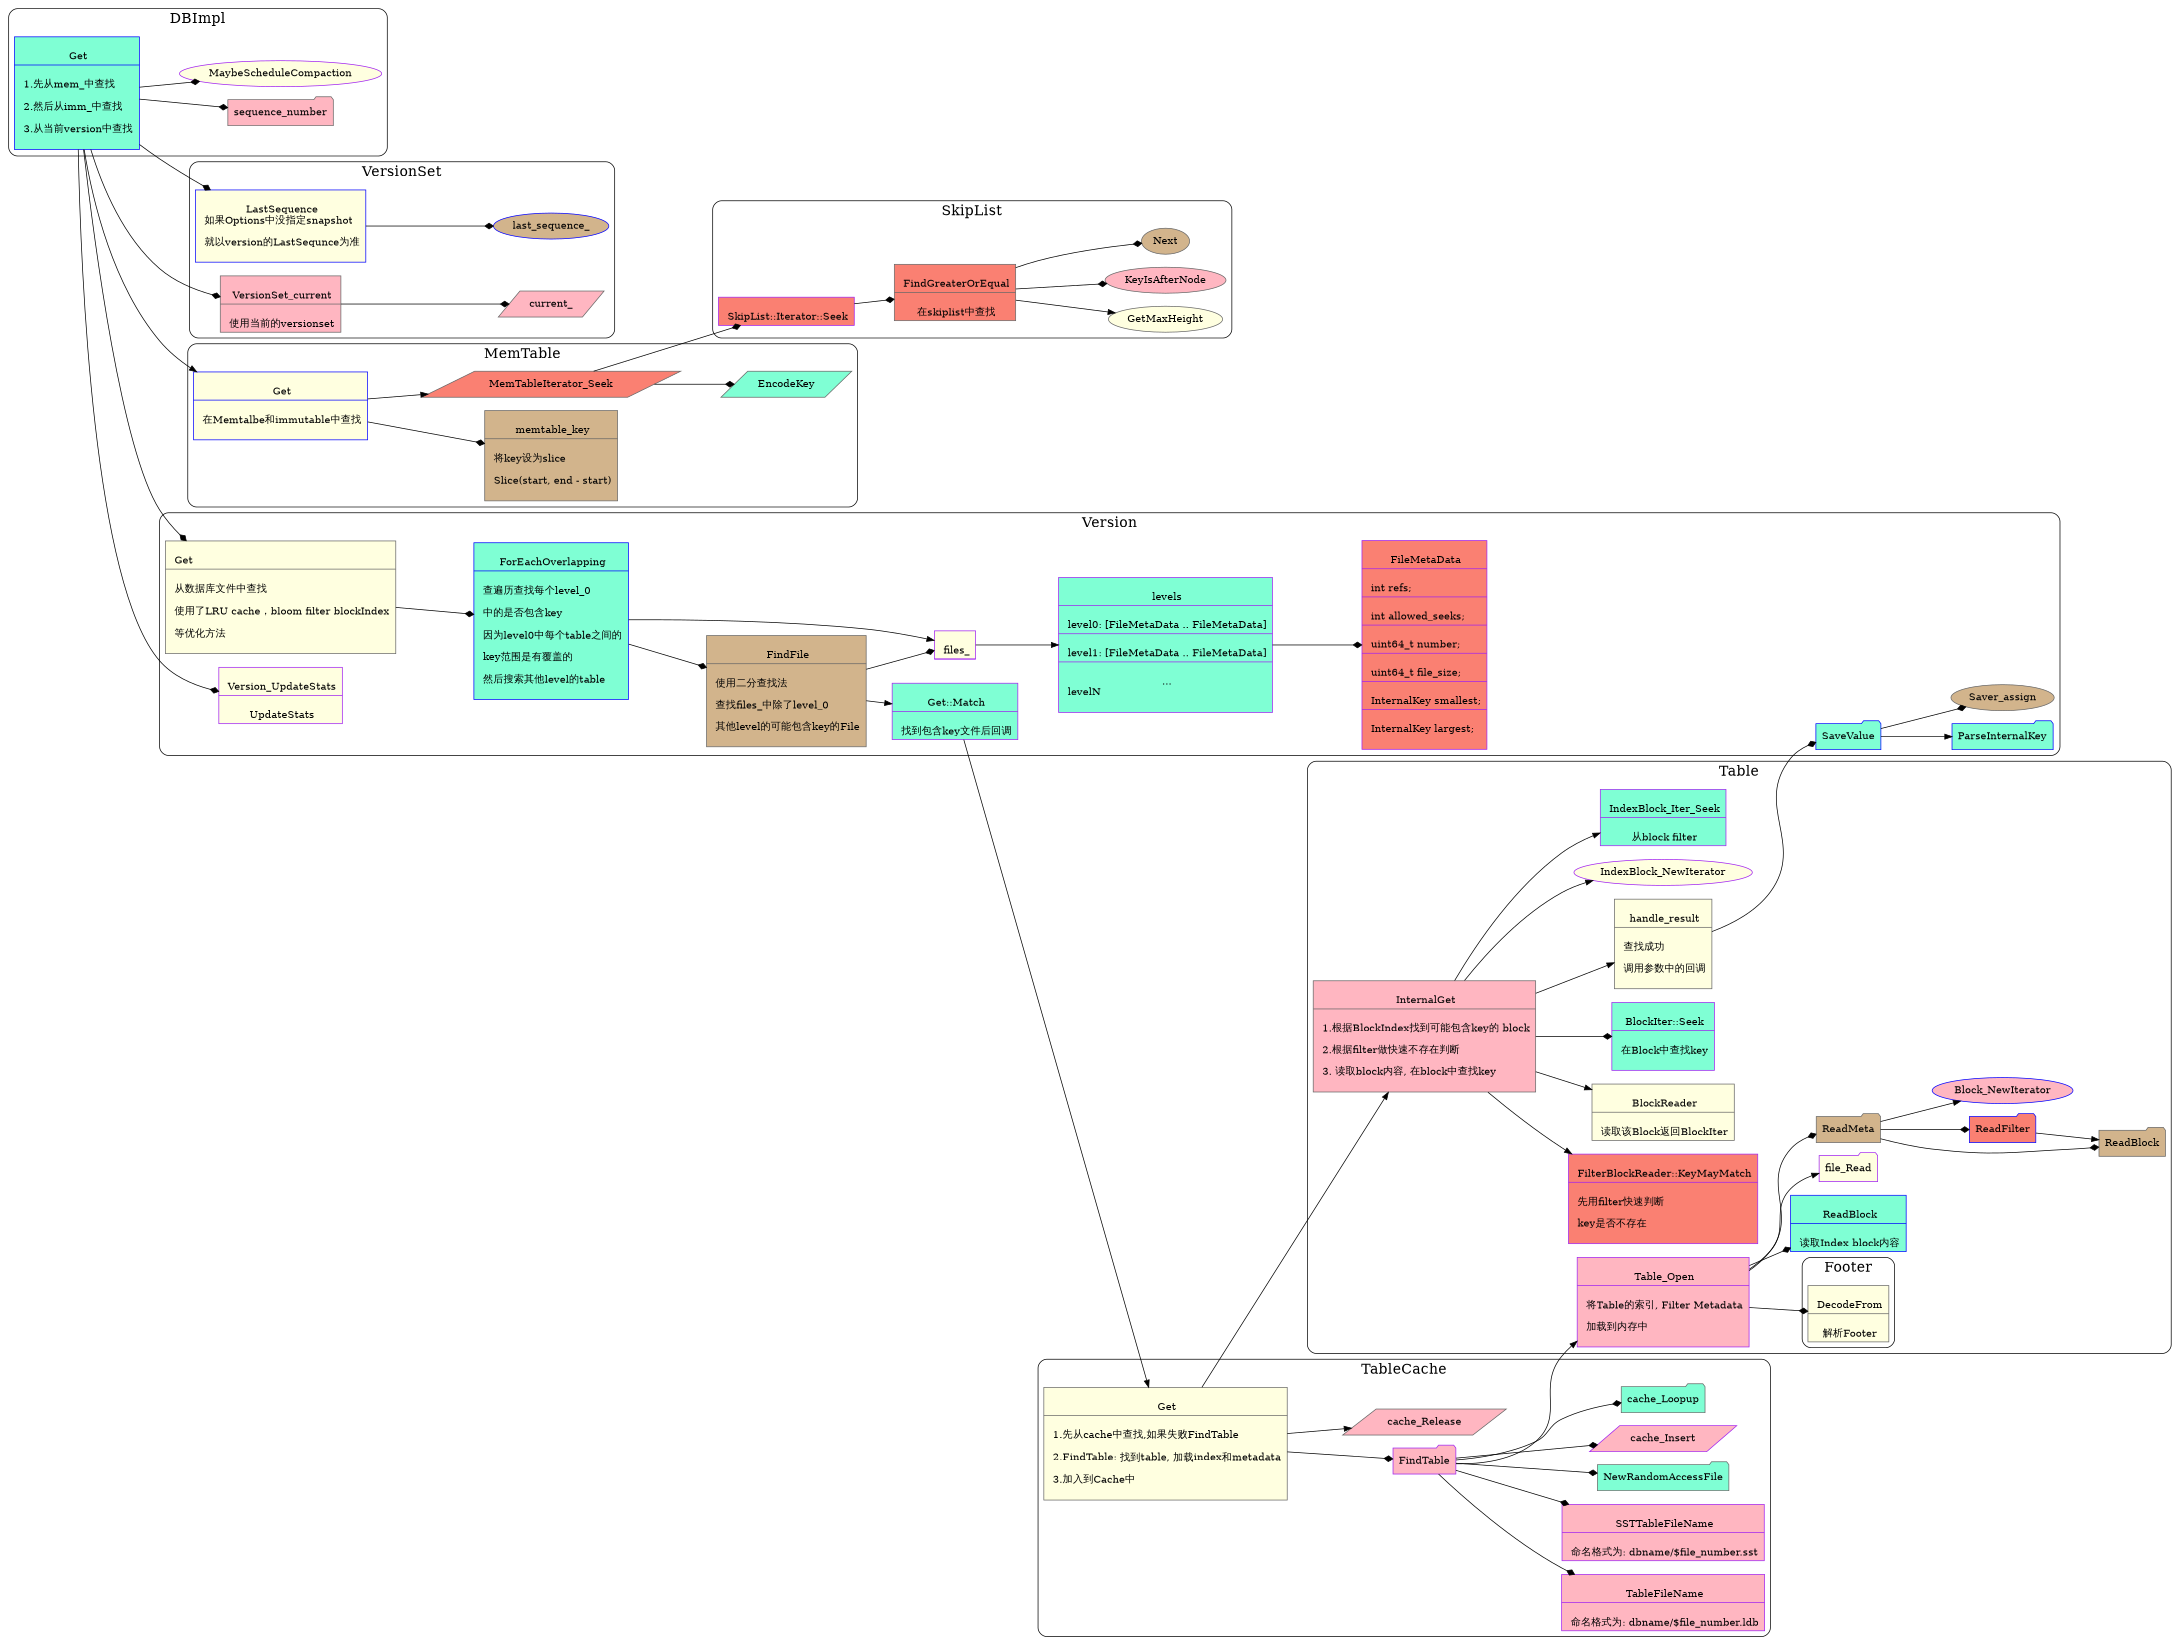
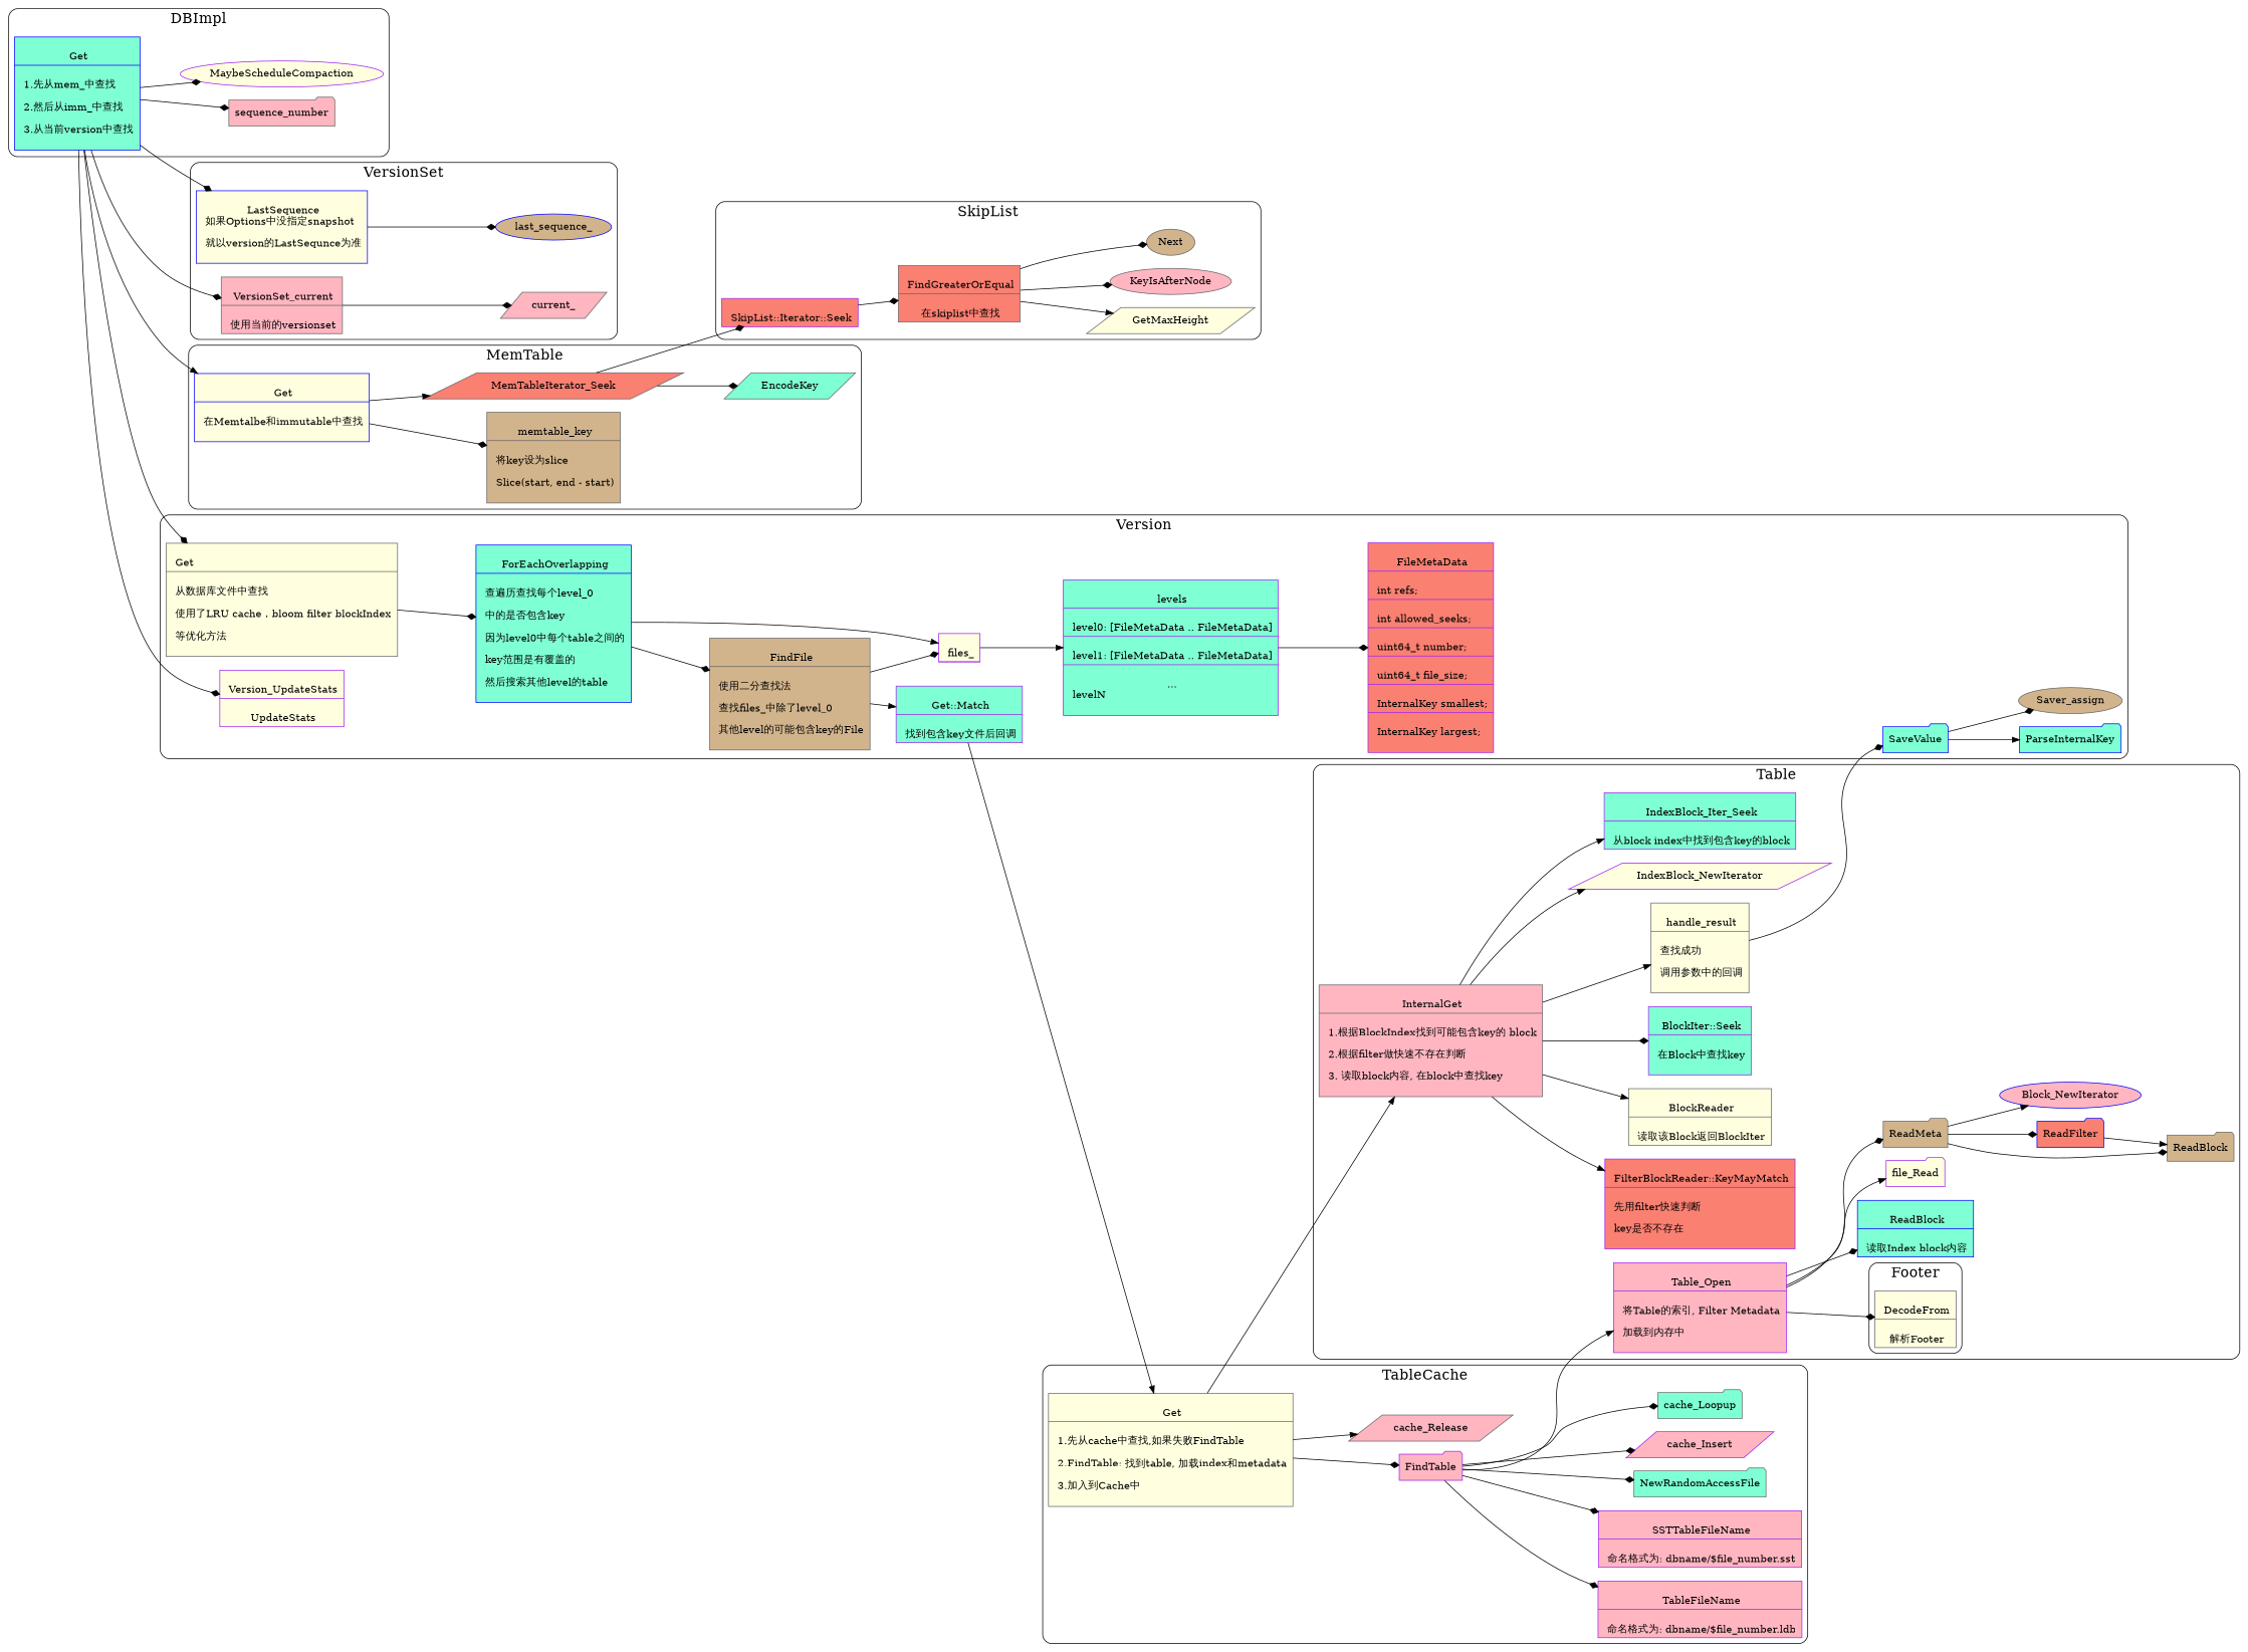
  digraph {
    newrank=true
    rankdir=LR
    node [color=gray40 fillcolor=lightyellow shape=record style=filled]
    edge [arrowhead=diamond]
    n1 [color=blue label="{{\n        LastSequence\n        如果Options中没指定snapshot\l \n        就以version的LastSequnce为准\l\n      }}"]
    last_sequence_ [color=blue fillcolor=tan shape=ellipse]
    n3 [fillcolor=lightpink label="{{\n        VersionSet_current|\n        使用当前的versionset\n      }}"]
    current_ [fillcolor=lightpink shape=parallelogram]
    n5 [label="{{\n          DecodeFrom|\n          解析Footer\n        }}"]
    n6 [color=purple fillcolor=lightpink label="{{\n        Table_Open|\n        将Table的索引, Filter Metadata\l \n        加载到内存中\l\n      }}"]
    n7 [color=blue fillcolor=aquamarine label="{{\n        ReadBlock|\n        读取Index block内容\n      }}"]
    file_Read [color=purple shape=folder]
    ReadMeta [fillcolor=tan shape=folder]
    ReadBlock [fillcolor=tan shape=folder]
    ReadFilter [color=blue fillcolor=salmon shape=folder]
    Block_NewIterator [color=blue fillcolor=lightpink shape=ellipse]
-   n13 [color=purple fillcolor=aquamarine label="{{\n        IndexBlock_Iter_Seek|\n        从block filter\n      }}"]
+   n13 [color=purple fillcolor=aquamarine label="{{\n        IndexBlock_Iter_Seek|\n        从block index中找到包含key的block\n      }}"]
    n14 [color=purple fillcolor=salmon label="{{\n        FilterBlockReader::KeyMayMatch|\n        先用filter快速判断\l \n        key是否不存在\l\n      }}"]
    n15 [label="{{\n        BlockReader|\n        读取该Block返回BlockIter\n      }}"]
    n16 [color=purple fillcolor=aquamarine label="{{\n        BlockIter::Seek|\n        在Block中查找key\l\n      }}"]
    n17 [label="{{\n        handle_result|\n        查找成功\l \n        调用参数中的回调\l\n      }}"]
    n18 [fillcolor=lightpink label="{{\n        InternalGet|\n        1.根据BlockIndex找到可能包含key的 block\l \n        2.根据filter做快速不存在判断\l \n        3. 读取block内容, 在block中查找key\l\n      }}"]
-   IndexBlock_NewIterator [color=purple shape=ellipse]
+   IndexBlock_NewIterator [color=purple shape=parallelogram]
    n20 [color=purple fillcolor=salmon label="{{\n        SkipList::Iterator::Seek\n      }}"]
    n21 [fillcolor=salmon label="{{\n        FindGreaterOrEqual|\n        在skiplist中查找\n      }}"]
-   GetMaxHeight [shape=ellipse]
+   GetMaxHeight [shape=parallelogram]
    KeyIsAfterNode [fillcolor=lightpink shape=ellipse]
    Next [fillcolor=tan shape=ellipse]
    n25 [color=blue label="{{\n        Get|\n        在Memtalbe和immutable中查找\l\n      }}"]
    n26 [fillcolor=tan label="{{\n        memtable_key|\n        将key设为slice\l\n        Slice(start, end - start)\l\n      }}"]
    MemTableIterator_Seek [fillcolor=salmon shape=parallelogram]
    EncodeKey [fillcolor=aquamarine shape=parallelogram]
    n29 [label="{{\n        Get|\n        1.先从cache中查找,如果失败FindTable\l\n        2.FindTable: 找到table, 加载index和metadata\l\n        3.加入到Cache中\l\n      }}"]
    FindTable [color=purple fillcolor=lightpink shape=folder]
    cache_Release [fillcolor=lightpink shape=parallelogram]
    n32 [color=purple fillcolor=lightpink label="{{\n        TableFileName|\n        命名格式为: dbname/$file_number.ldb\n      }}"]
    n33 [color=purple fillcolor=lightpink label="{{\n        SSTTableFileName|\n        命名格式为: dbname/$file_number.sst\n      }}"]
    NewRandomAccessFile [fillcolor=aquamarine shape=folder]
    cache_Insert [color=purple fillcolor=lightpink shape=parallelogram]
    cache_Loopup [fillcolor=aquamarine shape=folder]
    SaveValue [color=blue fillcolor=aquamarine shape=folder]
    ParseInternalKey [color=blue fillcolor=aquamarine shape=folder]
    Saver_assign [fillcolor=tan shape=ellipse]
    n40 [color=purple fillcolor=salmon label="{{\n        FileMetaData|\n        int refs;\l|\n        int allowed_seeks;\l|\n        uint64_t number;\l|\n        uint64_t file_size;\l|\n        InternalKey smallest;\l|\n        InternalKey largest;\l\n      }}"]
    n41 [color=purple label="{{\n        files_|\n        <FileMetaData> std::Vector\<FileMetaData*\>\l files_[config::kNumLevels];\n      }}"]
    n42 [color=purple fillcolor=aquamarine label="{{\n        levels|\n        level0: [FileMetaData .. FileMetaData]\l|\n        level1: [FileMetaData .. FileMetaData]\l|\n        ...\n        levelN\l\n      }}"]
    n43 [fillcolor=tan label="{{\n        FindFile|\n        使用二分查找法\l \n        查找files_中除了level_0\l \n        其他level的可能包含key的File\l\n      }}"]
    n44 [color=purple fillcolor=aquamarine label="{{\n        Get::Match|\n        找到包含key文件后回调\n      }}"]
    n45 [color=blue fillcolor=aquamarine label="{{\n        ForEachOverlapping|\n        查遍历查找每个level_0\l\n        中的是否包含key\l\n        因为level0中每个table之间的\l \n        key范围是有覆盖的\l\n        然后搜索其他level的table\l\n      }}"]
    n46 [label="{{\n        Get\l|\n        从数据库文件中查找\l\n        使用了LRU cache，bloom filter blockIndex\l\n        等优化方法\l\n      }}"]
    n47 [color=purple label="{{\n        Version_UpdateStats|\n        UpdateStats\n      }}"]
    n48 [color=blue fillcolor=aquamarine label="{{\n        Get|\n        1.先从mem_中查找\l\n        2.然后从imm_中查找\l\n        3.从当前version中查找\l\n      }}"]
    sequence_number [fillcolor=lightpink shape=folder]
    MaybeScheduleCompaction [color=purple shape=ellipse]
    subgraph cluster_1 {
      fontsize=20
      label=VersionSet
      style=rounded
      n1
      last_sequence_
      n3
      current_
    }
    subgraph cluster_2 {
      fontsize=20
      label=Table
      style=rounded
      n6
      n7
      file_Read
      ReadMeta
      ReadBlock
      ReadFilter
      Block_NewIterator
      n13
      n14
      n15
      n16
      n17
      n18
      IndexBlock_NewIterator
      subgraph cluster_3 {
        fontsize=20
        label=Footer
        style=rounded
        n5
      }
    }
    subgraph cluster_4 {
      fontsize=20
      label=SkipList
      style=rounded
      n20
      n21
      GetMaxHeight
      KeyIsAfterNode
      Next
    }
    subgraph cluster_5 {
      fontsize=20
      label=MemTable
      style=rounded
      n25
      n26
      MemTableIterator_Seek
      EncodeKey
    }
    subgraph cluster_6 {
      fontsize=20
      label=TableCache
      style=rounded
      n29
      FindTable
      cache_Release
      n32
      n33
      NewRandomAccessFile
      cache_Insert
      cache_Loopup
    }
    subgraph cluster_7 {
      fontsize=20
      label=Version
      style=rounded
      SaveValue
      ParseInternalKey
      Saver_assign
      n40
      n41
      n42
      n43
      n44
      n45
      n46
      n47
    }
    subgraph cluster_8 {
      fontsize=20
      label=DBImpl
      style=rounded
      n48
      sequence_number
      MaybeScheduleCompaction
    }
    n1 -> last_sequence_
    n3 -> current_
    n6 -> n5
    n6 -> n7
    n6 -> file_Read [arrowhead=normal]
    n6 -> ReadMeta
    ReadMeta -> ReadBlock
    ReadMeta -> ReadFilter
    ReadMeta -> Block_NewIterator [arrowhead=normal]
    ReadFilter -> ReadBlock [arrowhead=normal]
    n17 -> SaveValue
    n18 -> n13 [arrowhead=normal]
    n18 -> n14 [arrowhead=normal]
    n18 -> n15 [arrowhead=normal]
    n18 -> n16
    n18 -> n17 [arrowhead=normal]
    n18 -> IndexBlock_NewIterator [arrowhead=normal]
    n20 -> n21
    n21 -> GetMaxHeight [arrowhead=normal]
    n21 -> KeyIsAfterNode
    n21 -> Next
    n25 -> n26
    n25 -> MemTableIterator_Seek [arrowhead=normal]
    MemTableIterator_Seek -> n20
    MemTableIterator_Seek -> EncodeKey
    n29 -> n18 [arrowhead=normal]
    n29 -> FindTable
    n29 -> cache_Release [arrowhead=normal]
    FindTable -> n6 [arrowhead=normal]
    FindTable -> n32
    FindTable -> n33
    FindTable -> NewRandomAccessFile
    FindTable -> cache_Insert
    FindTable -> cache_Loopup
    SaveValue -> ParseInternalKey [arrowhead=normal]
    SaveValue -> Saver_assign
    n41 -> n42 [arrowhead=normal]
    n42 -> n40
    n43 -> n41
    n43 -> n44 [arrowhead=normal]
    n44 -> n29 [arrowhead=normal]
    n45 -> n41 [arrowhead=normal]
    n45 -> n43
    n46 -> n45
    n48 -> n1
    n48 -> n3
    n48 -> n25 [arrowhead=normal]
    n48 -> n46
    n48 -> n47
    n48 -> sequence_number
    n48 -> MaybeScheduleCompaction
  }
